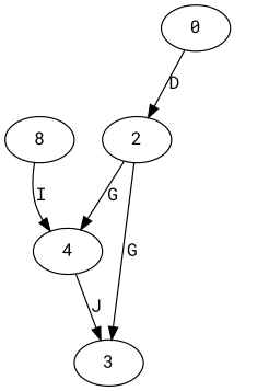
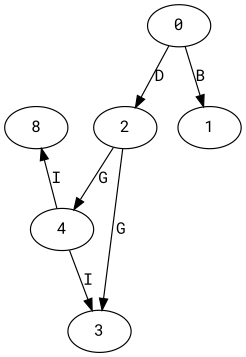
  digraph {
    fontname="Roboto Mono"
    node [fontname="Roboto Mono"]
    edge [fontname="Roboto Mono" lowlink=4]
    n1 [label=8]
    4
    3
    2
    0
-   n1 -> 4 [label=I]
-   4 -> 3 [label=J]
+   1
+   4 -> n1 [label=I]
+   4 -> 3 [label=I]
    2 -> 4 [label=G lowlink=2]
    2 -> 3 [label=G lowlink=2]
    0 -> 2 [label=D lowlink=1]
+   0 -> 1 [label=B lowlink=0]
  }
